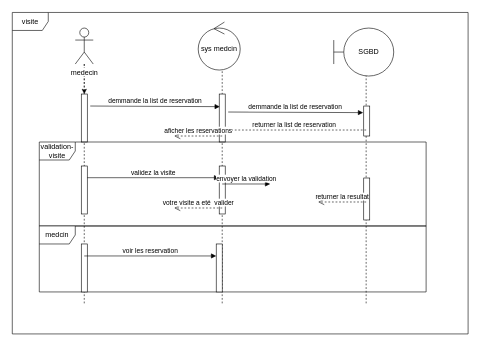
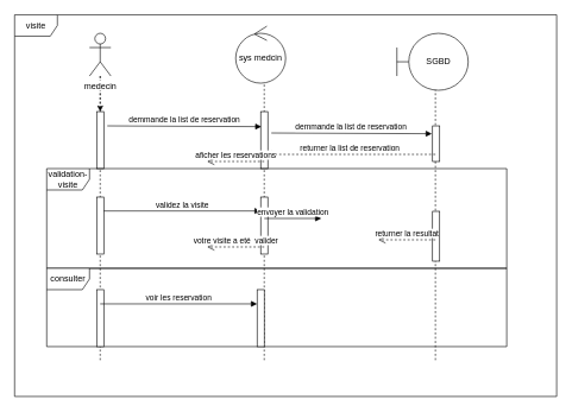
  <mxCell id="0" />
  <mxCell id="1" parent="0" />
  <mxCell id="2" value="" style="edgeStyle=none;html=1;dashed=1;endArrow=none;entryDx=0;entryDy=0;" parent="1" edge="1"><mxGeometry relative="1" as="geometry"><mxPoint x="370" y="506" as="targetPoint" /><mxPoint x="370" y="106" as="sourcePoint" /></mxGeometry></mxCell>
  <mxCell id="3" value="" style="edgeStyle=none;html=1;dashed=1;endArrow=none;" parent="1" edge="1"><mxGeometry relative="1" as="geometry"><mxPoint x="610" y="506" as="targetPoint" /><mxPoint x="610" y="106" as="sourcePoint" /></mxGeometry></mxCell>
  <mxCell id="4" value="" style="edgeStyle=none;dashed=1;html=1;endArrow=none;" parent="1" edge="1"><mxGeometry relative="1" as="geometry"><mxPoint x="140" y="506" as="targetPoint" /><mxPoint x="140" y="106" as="sourcePoint" /></mxGeometry></mxCell>
  <mxCell id="5" value="" style="edgeStyle=orthogonalEdgeStyle;rounded=0;html=1;dashed=1;jettySize=auto;orthogonalLoop=1;" edge="1" parent="1" source="6" target="10"><mxGeometry relative="1" as="geometry" /></mxCell>
  <mxCell id="6" value="medecin" style="shape=umlActor;verticalLabelPosition=bottom;labelBackgroundColor=#ffffff;verticalAlign=top;html=1;" vertex="1" parent="1"><mxGeometry x="125" y="46" width="30" height="60" as="geometry" /></mxCell>
  <mxCell id="7" value="sys medcin" style="ellipse;shape=umlControl;whiteSpace=wrap;html=1;" vertex="1" parent="1"><mxGeometry x="330" y="36" width="70" height="80" as="geometry" /></mxCell>
  <mxCell id="8" value="SGBD" style="shape=umlBoundary;whiteSpace=wrap;html=1;" vertex="1" parent="1"><mxGeometry x="556" y="46" width="100" height="80" as="geometry" /></mxCell>
  <mxCell id="9" value="visite" style="shape=umlFrame;whiteSpace=wrap;html=1;" vertex="1" parent="1"><mxGeometry x="20" y="20" width="760" height="536" as="geometry" /></mxCell>
  <mxCell id="10" value="" style="html=1;points=[];perimeter=orthogonalPerimeter;" vertex="1" parent="1"><mxGeometry x="135" y="156" width="10" height="80" as="geometry" /></mxCell>
  <mxCell id="11" value="" style="html=1;points=[];perimeter=orthogonalPerimeter;" vertex="1" parent="1"><mxGeometry x="365" y="156" width="10" height="80" as="geometry" /></mxCell>
  <mxCell id="12" value="demmande la list de reservation" style="html=1;verticalAlign=bottom;endArrow=block;entryX=0.1;entryY=0.263;entryPerimeter=0;" edge="1" parent="1" target="11"><mxGeometry width="80" relative="1" as="geometry"><mxPoint x="150" y="176" as="sourcePoint" /><mxPoint x="230" y="176" as="targetPoint" /></mxGeometry></mxCell>
  <mxCell id="13" value="demmande la list de reservation&amp;nbsp;" style="html=1;verticalAlign=bottom;endArrow=block;entryX=-0.1;entryY=0.22;entryPerimeter=0;" edge="1" parent="1" target="14"><mxGeometry width="80" relative="1" as="geometry"><mxPoint x="380" y="186" as="sourcePoint" /><mxPoint x="600" y="186" as="targetPoint" /></mxGeometry></mxCell>
  <mxCell id="14" value="" style="html=1;points=[];perimeter=orthogonalPerimeter;" vertex="1" parent="1"><mxGeometry x="606" y="176" width="10" height="50" as="geometry" /></mxCell>
  <mxCell id="15" value="returner la list de reservation" style="html=1;verticalAlign=bottom;endArrow=open;dashed=1;endSize=8;" edge="1" parent="1"><mxGeometry relative="1" as="geometry"><mxPoint x="610" y="216" as="sourcePoint" /><mxPoint x="370" y="216" as="targetPoint" /></mxGeometry></mxCell>
  <mxCell id="16" value="aficher les reservations" style="html=1;verticalAlign=bottom;endArrow=open;dashed=1;endSize=8;" edge="1" parent="1"><mxGeometry relative="1" as="geometry"><mxPoint x="370" y="226" as="sourcePoint" /><mxPoint x="290" y="226" as="targetPoint" /></mxGeometry></mxCell>
  <mxCell id="17" value="validation-visite" style="shape=umlFrame;whiteSpace=wrap;html=1;" vertex="1" parent="1"><mxGeometry x="65" y="236" width="645" height="140" as="geometry" /></mxCell>
  <mxCell id="18" value="" style="html=1;points=[];perimeter=orthogonalPerimeter;" vertex="1" parent="1"><mxGeometry x="135" y="276" width="10" height="80" as="geometry" /></mxCell>
  <mxCell id="19" value="" style="html=1;points=[];perimeter=orthogonalPerimeter;" vertex="1" parent="1"><mxGeometry x="365" y="276" width="10" height="80" as="geometry" /></mxCell>
  <mxCell id="20" value="validez la visite" style="html=1;verticalAlign=bottom;endArrow=block;" edge="1" parent="1" target="19"><mxGeometry width="80" relative="1" as="geometry"><mxPoint x="145" y="295.5" as="sourcePoint" /><mxPoint x="225" y="295.5" as="targetPoint" /></mxGeometry></mxCell>
  <mxCell id="21" value="envoyer la validation" style="html=1;verticalAlign=bottom;endArrow=block;" edge="1" parent="1"><mxGeometry width="80" relative="1" as="geometry"><mxPoint x="370" y="306" as="sourcePoint" /><mxPoint x="450" y="306" as="targetPoint" /></mxGeometry></mxCell>
  <mxCell id="22" value="" style="html=1;points=[];perimeter=orthogonalPerimeter;" vertex="1" parent="1"><mxGeometry x="606" y="296" width="10" height="70" as="geometry" /></mxCell>
  <mxCell id="23" value="returner la resultat" style="html=1;verticalAlign=bottom;endArrow=open;dashed=1;endSize=8;" edge="1" parent="1"><mxGeometry relative="1" as="geometry"><mxPoint x="610" y="336" as="sourcePoint" /><mxPoint x="530" y="336" as="targetPoint" /></mxGeometry></mxCell>
  <mxCell id="24" value="votre visite a eté&amp;nbsp; valider" style="html=1;verticalAlign=bottom;endArrow=open;dashed=1;endSize=8;" edge="1" parent="1"><mxGeometry relative="1" as="geometry"><mxPoint x="370" y="346" as="sourcePoint" /><mxPoint x="290" y="346" as="targetPoint" /></mxGeometry></mxCell>
- <mxCell id="25" value="medcin" style="shape=umlFrame;whiteSpace=wrap;html=1;" vertex="1" parent="1"><mxGeometry x="65" y="376" width="645" height="110" as="geometry" /></mxCell>
+ <mxCell id="25" value="consulter" style="shape=umlFrame;whiteSpace=wrap;html=1;" vertex="1" parent="1"><mxGeometry x="65" y="376" width="645" height="110" as="geometry" /></mxCell>
  <mxCell id="26" value="" style="html=1;points=[];perimeter=orthogonalPerimeter;" vertex="1" parent="1"><mxGeometry x="135" y="406" width="10" height="80" as="geometry" /></mxCell>
  <mxCell id="27" value="" style="html=1;points=[];perimeter=orthogonalPerimeter;" vertex="1" parent="1"><mxGeometry x="360" y="406" width="10" height="80" as="geometry" /></mxCell>
  <mxCell id="28" value="voir les reservation" style="html=1;verticalAlign=bottom;endArrow=block;entryX=0;entryY=0.25;entryPerimeter=0;" edge="1" parent="1" target="27"><mxGeometry width="80" relative="1" as="geometry"><mxPoint x="140" y="426" as="sourcePoint" /><mxPoint x="220" y="426" as="targetPoint" /></mxGeometry></mxCell>
